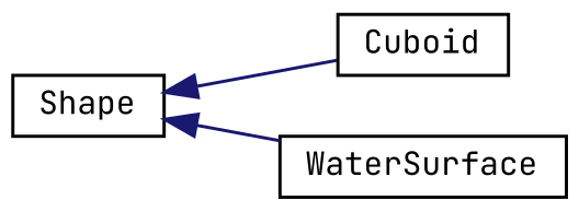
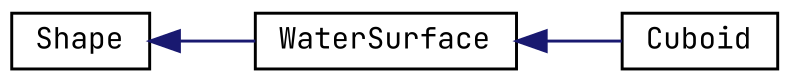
  digraph {
    fontname="JetBrains Mono"
    rankdir=LR
    node [color=black fillcolor=white fontname="JetBrains Mono" fontsize=10 shape=record style=filled]
    edge [color=midnightblue dir=back fontname="JetBrains Mono" fontsize=10 labelfontname=Helvetica labelfontsize=10 style=solid]
    n1 [height=0.2 label=Shape width=0.4]
    n2 [height=0.2 label=Cuboid width=0.4]
    n3 [height=0.2 label=WaterSurface width=0.4]
-   n1 -> n2
+   n3 -> n2
    n1 -> n3
  }
